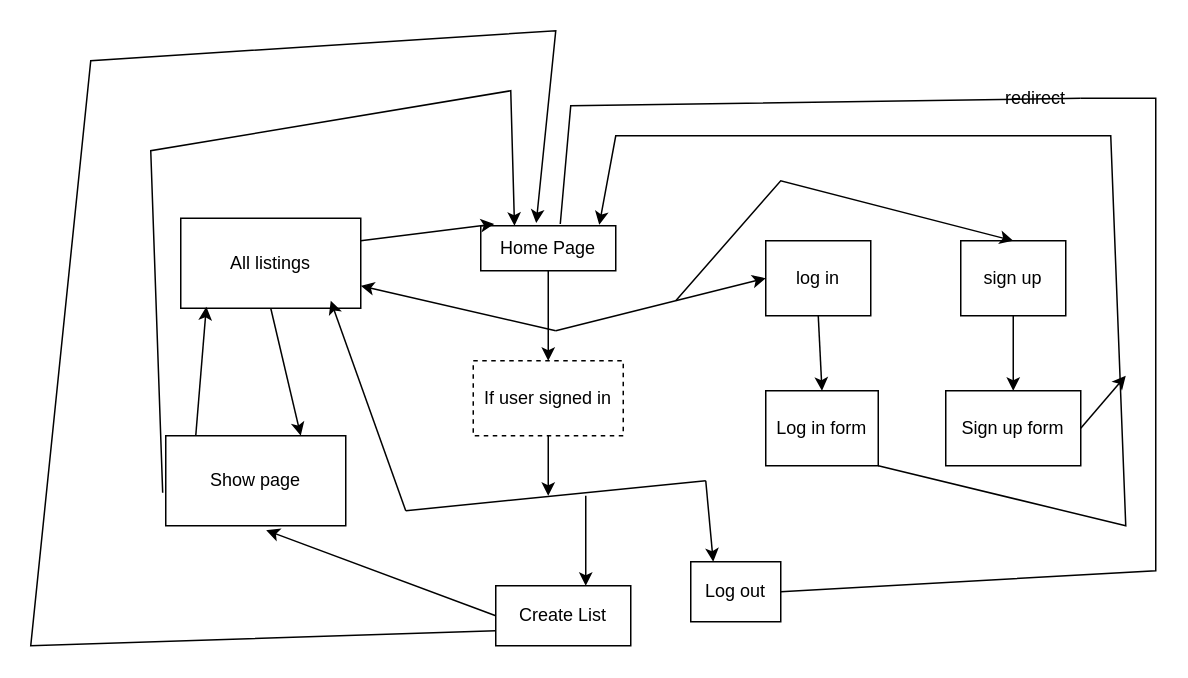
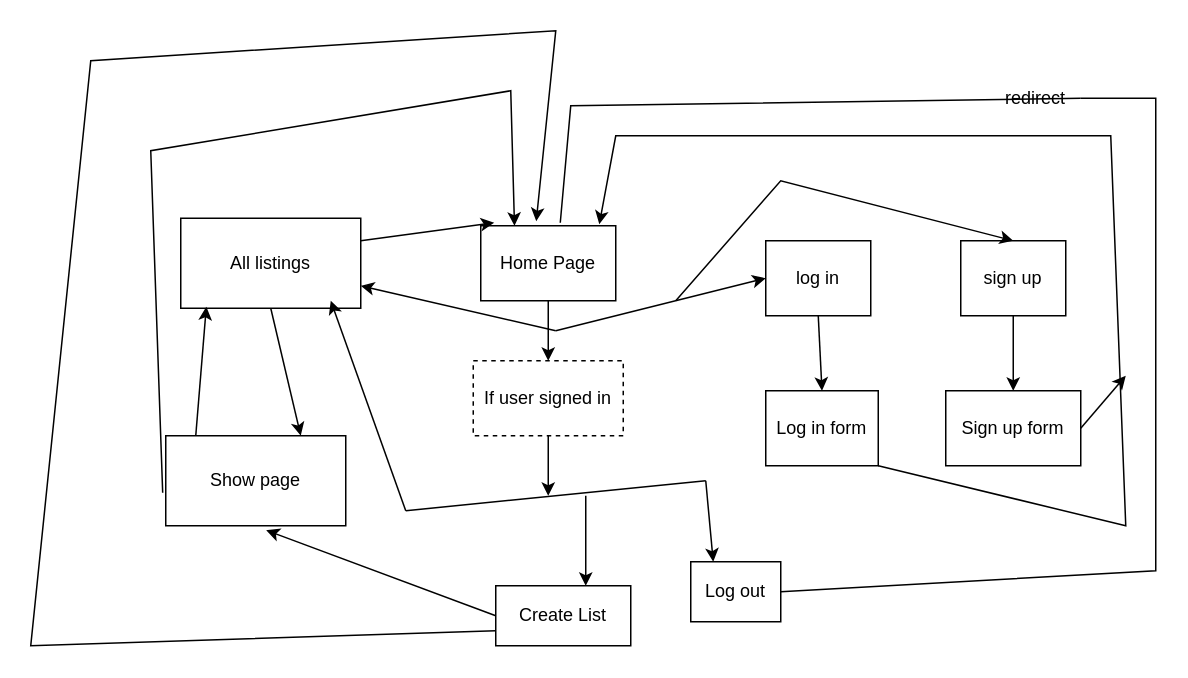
  <mxCell id="0" />
  <mxCell id="1" parent="0" />
  <mxCell id="2" value="" style="edgeStyle=orthogonalEdgeStyle;rounded=0;orthogonalLoop=1;jettySize=auto;html=1;" edge="1" parent="1" source="3" target="4"><mxGeometry relative="1" as="geometry" /></mxCell>
- <mxCell id="3" value="Home Page" style="rounded=0;whiteSpace=wrap;html=1;" vertex="1" parent="1"><mxGeometry x="320" y="150" width="90" height="30" as="geometry" /></mxCell>
+ <mxCell id="3" value="Home Page" style="rounded=0;whiteSpace=wrap;html=1;" vertex="1" parent="1"><mxGeometry x="320" y="150" width="90" height="50" as="geometry" /></mxCell>
  <mxCell id="4" value="If user signed in" style="rounded=0;whiteSpace=wrap;html=1;dashed=1;" vertex="1" parent="1"><mxGeometry x="315" y="240" width="100" height="50" as="geometry" /></mxCell>
  <mxCell id="5" value="All listings" style="rounded=0;whiteSpace=wrap;html=1;" vertex="1" parent="1"><mxGeometry x="120" y="145" width="120" height="60" as="geometry" /></mxCell>
  <mxCell id="6" value="" style="endArrow=classic;html=1;rounded=0;entryX=1;entryY=0.75;entryDx=0;entryDy=0;" edge="1" parent="1" target="5"><mxGeometry width="50" height="50" relative="1" as="geometry"><mxPoint x="370" y="220" as="sourcePoint" /><mxPoint x="270" y="220" as="targetPoint" /></mxGeometry></mxCell>
  <mxCell id="7" value="log in" style="rounded=0;whiteSpace=wrap;html=1;" vertex="1" parent="1"><mxGeometry x="510" y="160" width="70" height="50" as="geometry" /></mxCell>
  <mxCell id="8" value="sign up" style="rounded=0;whiteSpace=wrap;html=1;" vertex="1" parent="1"><mxGeometry x="640" y="160" width="70" height="50" as="geometry" /></mxCell>
  <mxCell id="9" value="" style="endArrow=classic;html=1;rounded=0;entryX=0;entryY=0.5;entryDx=0;entryDy=0;" edge="1" parent="1" target="7"><mxGeometry width="50" height="50" relative="1" as="geometry"><mxPoint x="370" y="220" as="sourcePoint" /><mxPoint x="480" y="160" as="targetPoint" /></mxGeometry></mxCell>
  <mxCell id="10" value="" style="endArrow=classic;html=1;rounded=0;entryX=0.5;entryY=0;entryDx=0;entryDy=0;" edge="1" parent="1" target="8"><mxGeometry width="50" height="50" relative="1" as="geometry"><mxPoint x="450" y="200" as="sourcePoint" /><mxPoint x="610" y="70" as="targetPoint" /><Array as="points"><mxPoint x="520" y="120" /></Array></mxGeometry></mxCell>
  <mxCell id="11" value="" style="endArrow=classic;html=1;rounded=0;exitX=0.5;exitY=1;exitDx=0;exitDy=0;" edge="1" parent="1" source="8"><mxGeometry width="50" height="50" relative="1" as="geometry"><mxPoint x="650" y="310" as="sourcePoint" /><mxPoint x="675" y="260" as="targetPoint" /></mxGeometry></mxCell>
  <mxCell id="12" value="Sign up form" style="rounded=0;whiteSpace=wrap;html=1;" vertex="1" parent="1"><mxGeometry x="630" y="260" width="90" height="50" as="geometry" /></mxCell>
  <mxCell id="13" value="Log in form" style="rounded=0;whiteSpace=wrap;html=1;" vertex="1" parent="1"><mxGeometry x="510" y="260" width="75" height="50" as="geometry" /></mxCell>
  <mxCell id="14" value="" style="endArrow=classic;html=1;rounded=0;exitX=0.5;exitY=1;exitDx=0;exitDy=0;entryX=0.5;entryY=0;entryDx=0;entryDy=0;" edge="1" parent="1" source="7" target="13"><mxGeometry width="50" height="50" relative="1" as="geometry"><mxPoint x="520" y="414" as="sourcePoint" /><mxPoint x="570" y="364" as="targetPoint" /></mxGeometry></mxCell>
  <mxCell id="15" value="Log out" style="rounded=0;whiteSpace=wrap;html=1;" vertex="1" parent="1"><mxGeometry x="460" y="374" width="60" height="40" as="geometry" /></mxCell>
  <mxCell id="16" value="" style="endArrow=classic;html=1;rounded=0;exitX=0.5;exitY=1;exitDx=0;exitDy=0;" edge="1" parent="1" source="4"><mxGeometry width="50" height="50" relative="1" as="geometry"><mxPoint x="440" y="340" as="sourcePoint" /><mxPoint x="365" y="330" as="targetPoint" /></mxGeometry></mxCell>
  <mxCell id="17" value="" style="endArrow=none;html=1;rounded=0;" edge="1" parent="1"><mxGeometry width="50" height="50" relative="1" as="geometry"><mxPoint x="270" y="340" as="sourcePoint" /><mxPoint x="470" y="320" as="targetPoint" /></mxGeometry></mxCell>
  <mxCell id="18" value="" style="endArrow=classic;html=1;rounded=0;entryX=0.25;entryY=0;entryDx=0;entryDy=0;" edge="1" parent="1" target="15"><mxGeometry width="50" height="50" relative="1" as="geometry"><mxPoint x="470" y="320" as="sourcePoint" /><mxPoint x="490" y="290" as="targetPoint" /></mxGeometry></mxCell>
  <mxCell id="19" value="" style="endArrow=classic;html=1;rounded=0;" edge="1" parent="1"><mxGeometry width="50" height="50" relative="1" as="geometry"><mxPoint x="390" y="330" as="sourcePoint" /><mxPoint x="390" y="390" as="targetPoint" /></mxGeometry></mxCell>
  <mxCell id="20" value="Create List" style="rounded=0;whiteSpace=wrap;html=1;" vertex="1" parent="1"><mxGeometry x="330" y="390" width="90" height="40" as="geometry" /></mxCell>
  <mxCell id="21" value="Show page" style="rounded=0;whiteSpace=wrap;html=1;" vertex="1" parent="1"><mxGeometry x="110" y="290" width="120" height="60" as="geometry" /></mxCell>
  <mxCell id="22" value="" style="endArrow=classic;html=1;rounded=0;exitX=0;exitY=0.5;exitDx=0;exitDy=0;entryX=0.558;entryY=1.05;entryDx=0;entryDy=0;entryPerimeter=0;" edge="1" parent="1" source="20" target="21"><mxGeometry width="50" height="50" relative="1" as="geometry"><mxPoint x="440" y="360" as="sourcePoint" /><mxPoint x="490" y="310" as="targetPoint" /></mxGeometry></mxCell>
  <mxCell id="23" value="" style="endArrow=classic;html=1;rounded=0;exitX=0.5;exitY=1;exitDx=0;exitDy=0;entryX=0.75;entryY=0;entryDx=0;entryDy=0;" edge="1" parent="1" source="5" target="21"><mxGeometry width="50" height="50" relative="1" as="geometry"><mxPoint x="-60" y="290" as="sourcePoint" /><mxPoint x="-10" y="240" as="targetPoint" /></mxGeometry></mxCell>
  <mxCell id="24" value="" style="endArrow=classic;html=1;rounded=0;entryX=0.142;entryY=0.983;entryDx=0;entryDy=0;entryPerimeter=0;" edge="1" parent="1" target="5"><mxGeometry width="50" height="50" relative="1" as="geometry"><mxPoint x="130" y="290" as="sourcePoint" /><mxPoint x="80" y="230" as="targetPoint" /></mxGeometry></mxCell>
  <mxCell id="25" value="" style="endArrow=classic;html=1;rounded=0;" edge="1" parent="1"><mxGeometry width="50" height="50" relative="1" as="geometry"><mxPoint x="270" y="340" as="sourcePoint" /><mxPoint x="220" y="200" as="targetPoint" /></mxGeometry></mxCell>
  <mxCell id="26" value="" style="endArrow=none;html=1;rounded=0;exitX=1;exitY=0.5;exitDx=0;exitDy=0;entryX=0.589;entryY=-0.04;entryDx=0;entryDy=0;entryPerimeter=0;startArrow=none;" edge="1" parent="1" source="27" target="3"><mxGeometry width="50" height="50" relative="1" as="geometry"><mxPoint x="670" y="420" as="sourcePoint" /><mxPoint x="380" y="60" as="targetPoint" /><Array as="points"><mxPoint x="380" y="70" /></Array></mxGeometry></mxCell>
  <mxCell id="27" value="redirect" style="text;html=1;strokeColor=none;fillColor=none;align=center;verticalAlign=middle;whiteSpace=wrap;rounded=0;" vertex="1" parent="1"><mxGeometry x="660" y="50" width="60" height="30" as="geometry" /></mxCell>
  <mxCell id="28" value="" style="endArrow=none;html=1;rounded=0;exitX=1;exitY=0.5;exitDx=0;exitDy=0;entryX=1;entryY=0.5;entryDx=0;entryDy=0;" edge="1" parent="1" source="15" target="27"><mxGeometry width="50" height="50" relative="1" as="geometry"><mxPoint x="520" y="394" as="sourcePoint" /><mxPoint x="373.01" y="148" as="targetPoint" /><Array as="points"><mxPoint x="770" y="380" /><mxPoint x="770" y="65" /></Array></mxGeometry></mxCell>
  <mxCell id="29" value="" style="endArrow=classic;html=1;rounded=0;entryX=0.1;entryY=-0.04;entryDx=0;entryDy=0;entryPerimeter=0;exitX=1;exitY=0.25;exitDx=0;exitDy=0;" edge="1" parent="1" source="5" target="3"><mxGeometry width="50" height="50" relative="1" as="geometry"><mxPoint x="230" y="130" as="sourcePoint" /><mxPoint x="280" y="80" as="targetPoint" /></mxGeometry></mxCell>
  <mxCell id="30" value="" style="endArrow=classic;html=1;rounded=0;exitX=-0.017;exitY=0.633;exitDx=0;exitDy=0;exitPerimeter=0;entryX=0.25;entryY=0;entryDx=0;entryDy=0;" edge="1" parent="1" source="21" target="3"><mxGeometry width="50" height="50" relative="1" as="geometry"><mxPoint x="30" y="340" as="sourcePoint" /><mxPoint x="330" y="90" as="targetPoint" /><Array as="points"><mxPoint x="100" y="100" /><mxPoint x="340" y="60" /></Array></mxGeometry></mxCell>
  <mxCell id="31" value="" style="endArrow=classic;html=1;rounded=0;exitX=0;exitY=0.75;exitDx=0;exitDy=0;entryX=0.411;entryY=-0.06;entryDx=0;entryDy=0;entryPerimeter=0;" edge="1" parent="1" source="20" target="3"><mxGeometry width="50" height="50" relative="1" as="geometry"><mxPoint x="140" y="530" as="sourcePoint" /><mxPoint x="360" y="40" as="targetPoint" /><Array as="points"><mxPoint x="20" y="430" /><mxPoint x="60" y="40" /><mxPoint x="370" y="20" /></Array></mxGeometry></mxCell>
  <mxCell id="32" value="" style="endArrow=classic;html=1;rounded=0;exitX=1;exitY=1;exitDx=0;exitDy=0;entryX=0.878;entryY=-0.02;entryDx=0;entryDy=0;entryPerimeter=0;" edge="1" parent="1" source="13" target="3"><mxGeometry width="50" height="50" relative="1" as="geometry"><mxPoint x="620" y="370" as="sourcePoint" /><mxPoint x="410" y="100" as="targetPoint" /><Array as="points"><mxPoint x="750" y="350" /><mxPoint x="740" y="90" /><mxPoint x="410" y="90" /></Array></mxGeometry></mxCell>
  <mxCell id="33" value="" style="endArrow=classic;html=1;rounded=0;exitX=1;exitY=0.5;exitDx=0;exitDy=0;" edge="1" parent="1" source="12"><mxGeometry width="50" height="50" relative="1" as="geometry"><mxPoint x="630" y="380" as="sourcePoint" /><mxPoint x="750" y="250" as="targetPoint" /></mxGeometry></mxCell>
